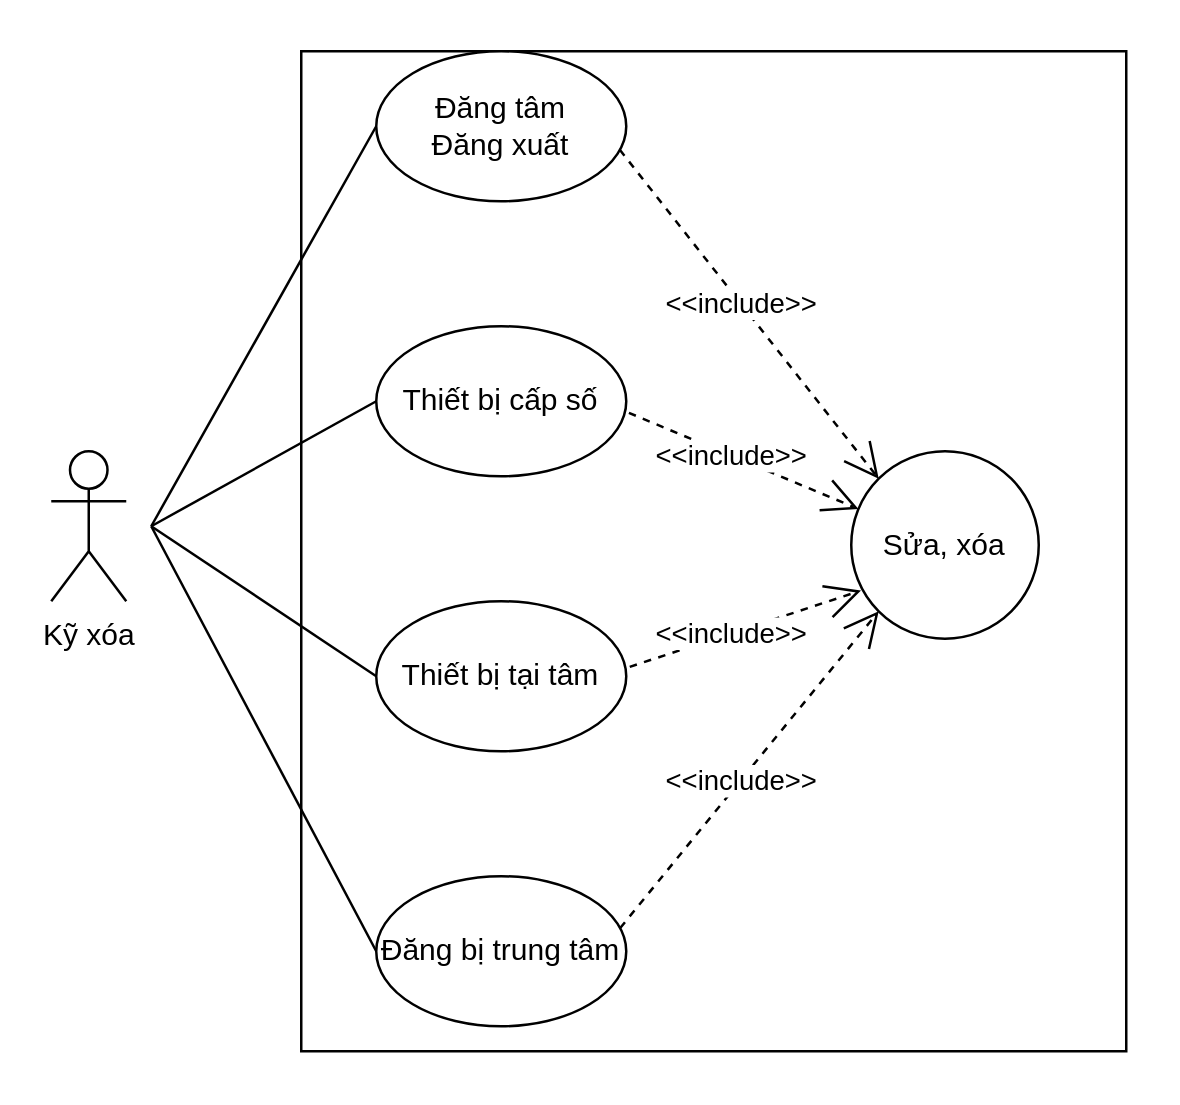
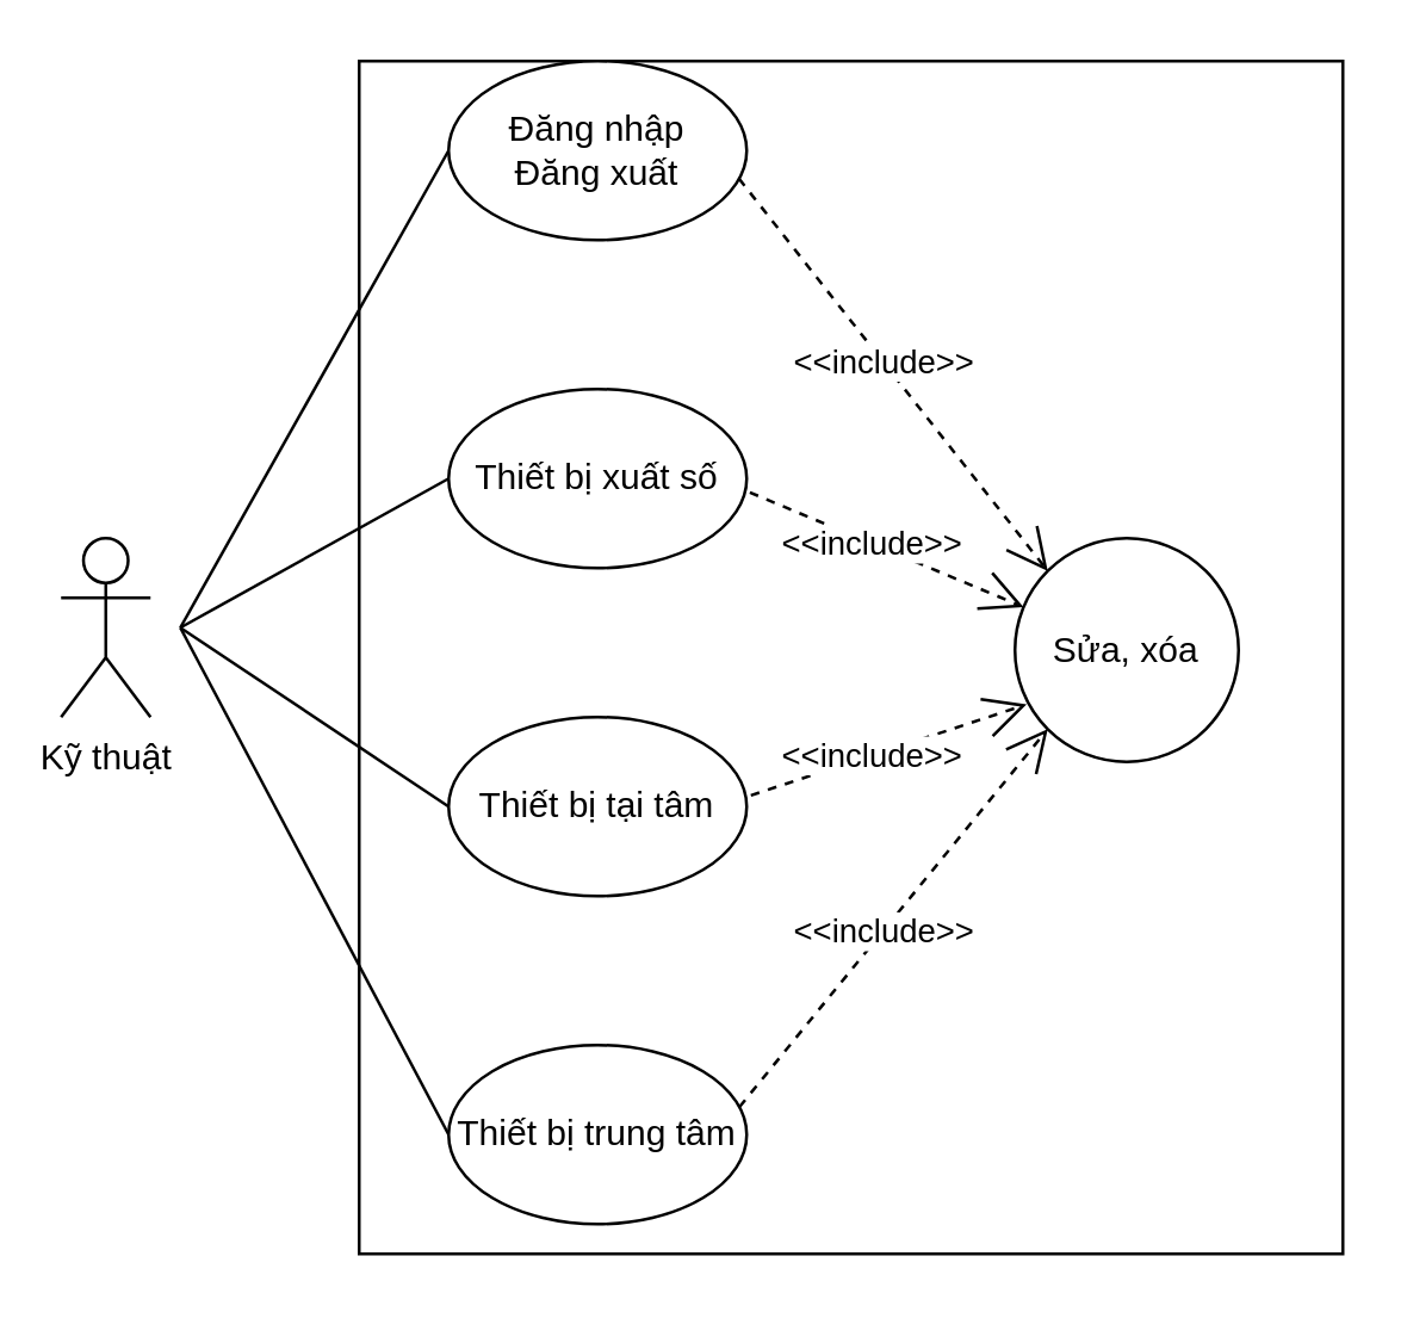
  <mxCell id="0" />
  <mxCell id="1" parent="0" />
  <mxCell id="2" value="" style="rounded=0;whiteSpace=wrap;html=1;" vertex="1" parent="1"><mxGeometry x="120" y="20" width="330" height="400" as="geometry" /></mxCell>
- <mxCell id="3" value="Kỹ xóa" style="shape=umlActor;verticalLabelPosition=bottom;verticalAlign=top;html=1;outlineConnect=0;" vertex="1" parent="1"><mxGeometry x="20" y="180" width="30" height="60" as="geometry" /></mxCell>
+ <mxCell id="3" value="Kỹ thuật" style="shape=umlActor;verticalLabelPosition=bottom;verticalAlign=top;html=1;outlineConnect=0;" vertex="1" parent="1"><mxGeometry x="20" y="180" width="30" height="60" as="geometry" /></mxCell>
  <mxCell id="4" value="Sửa, xóa" style="ellipse;whiteSpace=wrap;html=1;" vertex="1" parent="1"><mxGeometry x="340" y="180" width="75" height="75" as="geometry" /></mxCell>
  <mxCell id="5" value="&amp;lt;&amp;lt;include&amp;gt;&amp;gt;" style="endArrow=open;endSize=12;dashed=1;html=1;rounded=0;entryX=0;entryY=1;entryDx=0;entryDy=0;" edge="1" parent="1" target="4"><mxGeometry width="160" relative="1" as="geometry"><mxPoint x="240" y="380" as="sourcePoint" /><mxPoint x="400" y="380" as="targetPoint" /></mxGeometry></mxCell>
  <mxCell id="6" value="&amp;lt;&amp;lt;include&amp;gt;&amp;gt;" style="endArrow=open;endSize=12;dashed=1;html=1;rounded=0;entryX=0.052;entryY=0.743;entryDx=0;entryDy=0;exitX=1;exitY=0.5;exitDx=0;exitDy=0;entryPerimeter=0;" edge="1" parent="1" target="4"><mxGeometry width="160" relative="1" as="geometry"><mxPoint x="240" y="270" as="sourcePoint" /><mxPoint x="350" y="220" as="targetPoint" /></mxGeometry></mxCell>
  <mxCell id="7" value="&amp;lt;&amp;lt;include&amp;gt;&amp;gt;" style="endArrow=open;endSize=12;dashed=1;html=1;rounded=0;exitX=1;exitY=0.5;exitDx=0;exitDy=0;" edge="1" parent="1" target="4"><mxGeometry width="160" relative="1" as="geometry"><mxPoint x="240" y="160" as="sourcePoint" /><mxPoint x="365" y="241" as="targetPoint" /></mxGeometry></mxCell>
  <mxCell id="8" value="&amp;lt;&amp;lt;include&amp;gt;&amp;gt;" style="endArrow=open;endSize=12;dashed=1;html=1;rounded=0;entryX=0;entryY=0;entryDx=0;entryDy=0;exitX=1;exitY=0.5;exitDx=0;exitDy=0;" edge="1" parent="1" target="4"><mxGeometry width="160" relative="1" as="geometry"><mxPoint x="240" y="50" as="sourcePoint" /><mxPoint x="375" y="251" as="targetPoint" /></mxGeometry></mxCell>
  <mxCell id="9" value="" style="endArrow=none;html=1;rounded=0;entryX=0;entryY=0.5;entryDx=0;entryDy=0;" edge="1" parent="1" target="13"><mxGeometry width="50" height="50" relative="1" as="geometry"><mxPoint x="60" y="210" as="sourcePoint" /><mxPoint x="140" y="50" as="targetPoint" /></mxGeometry></mxCell>
  <mxCell id="10" value="" style="endArrow=none;html=1;rounded=0;entryX=0;entryY=0.5;entryDx=0;entryDy=0;" edge="1" parent="1" target="14"><mxGeometry width="50" height="50" relative="1" as="geometry"><mxPoint x="60" y="210" as="sourcePoint" /><mxPoint x="140" y="160" as="targetPoint" /></mxGeometry></mxCell>
  <mxCell id="11" value="" style="endArrow=none;html=1;rounded=0;entryX=0;entryY=0.5;entryDx=0;entryDy=0;" edge="1" parent="1" target="15"><mxGeometry width="50" height="50" relative="1" as="geometry"><mxPoint x="60" y="210" as="sourcePoint" /><mxPoint x="140" y="270" as="targetPoint" /></mxGeometry></mxCell>
  <mxCell id="12" value="" style="endArrow=none;html=1;rounded=0;entryX=0;entryY=0.5;entryDx=0;entryDy=0;" edge="1" parent="1" target="16"><mxGeometry width="50" height="50" relative="1" as="geometry"><mxPoint x="60" y="210" as="sourcePoint" /><mxPoint x="140" y="380" as="targetPoint" /></mxGeometry></mxCell>
- <mxCell id="13" value="Đăng tâm&lt;br&gt;Đăng xuất" style="ellipse;whiteSpace=wrap;html=1;" vertex="1" parent="1"><mxGeometry x="150" y="20" width="100" height="60" as="geometry" /></mxCell>
- <mxCell id="14" value="Thiết bị cấp số" style="ellipse;whiteSpace=wrap;html=1;" vertex="1" parent="1"><mxGeometry x="150" y="130" width="100" height="60" as="geometry" /></mxCell>
+ <mxCell id="13" value="Đăng nhập&lt;br&gt;Đăng xuất" style="ellipse;whiteSpace=wrap;html=1;" vertex="1" parent="1"><mxGeometry x="150" y="20" width="100" height="60" as="geometry" /></mxCell>
+ <mxCell id="14" value="Thiết bị xuất số" style="ellipse;whiteSpace=wrap;html=1;" vertex="1" parent="1"><mxGeometry x="150" y="130" width="100" height="60" as="geometry" /></mxCell>
  <mxCell id="15" value="Thiết bị tại tâm" style="ellipse;whiteSpace=wrap;html=1;" vertex="1" parent="1"><mxGeometry x="150" y="240" width="100" height="60" as="geometry" /></mxCell>
- <mxCell id="16" value="Đăng bị trung tâm" style="ellipse;whiteSpace=wrap;html=1;" vertex="1" parent="1"><mxGeometry x="150" y="350" width="100" height="60" as="geometry" /></mxCell>
+ <mxCell id="16" value="Thiết bị trung tâm" style="ellipse;whiteSpace=wrap;html=1;" vertex="1" parent="1"><mxGeometry x="150" y="350" width="100" height="60" as="geometry" /></mxCell>
